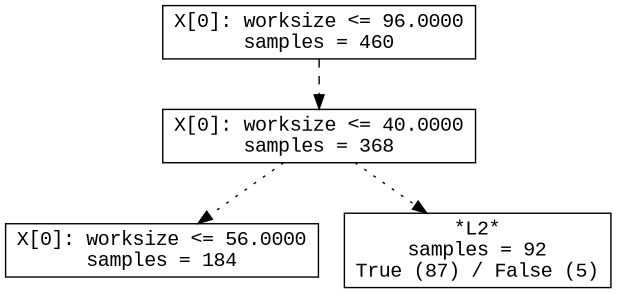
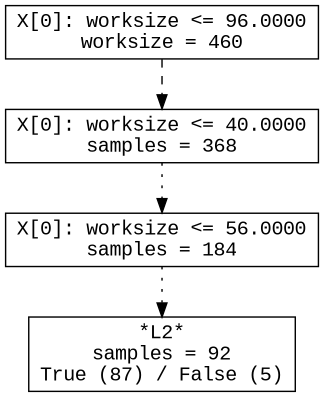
  digraph {
    fontname="Liberation Mono"
    node [fontname="Liberation Mono" shape=box]
    edge [fontname="Liberation Mono" style=dotted]
-   n1 [label="X[0]: worksize <= 96.0000\nsamples = 460"]
+   n1 [label="X[0]: worksize <= 96.0000\nworksize = 460"]
    n2 [label="X[0]: worksize <= 40.0000\nsamples = 368"]
    n3 [label="X[0]: worksize <= 56.0000\nsamples = 184"]
    n4 [label="*L2*\nsamples = 92\nTrue (87) / False (5)"]
    n1 -> n2 [style=dashed]
    n2 -> n3
-   n2 -> n4
+   n3 -> n4
  }
